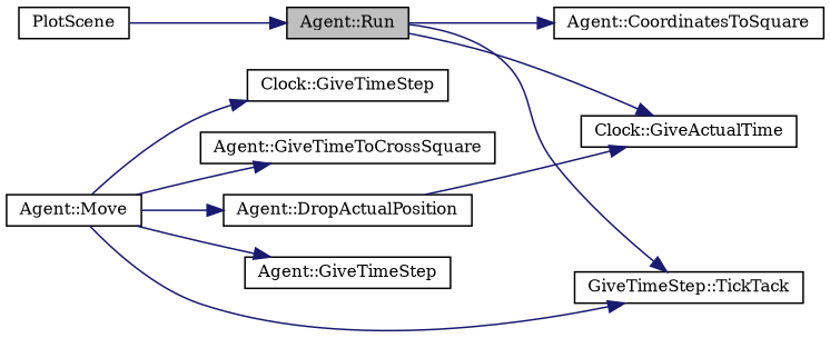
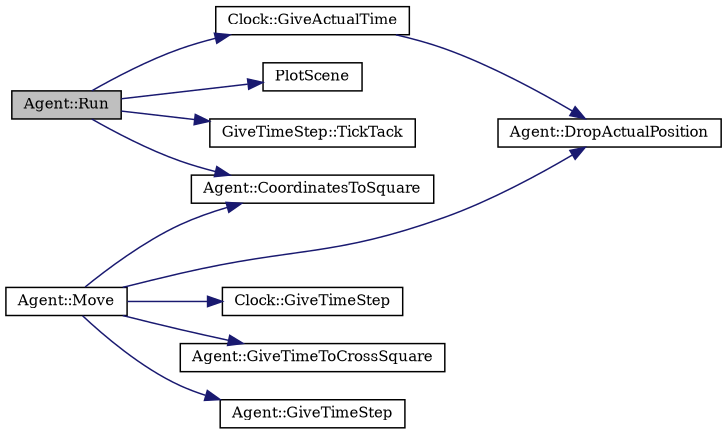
  digraph {
    fontname="DejaVu Serif"
    rankdir=LR
    node [color=black fillcolor=white fontname="DejaVu Serif" fontsize=10 shape=record style=filled]
    edge [color=midnightblue fontname="DejaVu Serif" fontsize=10 labelfontname=FreeSans labelfontsize=10 style=solid]
    n1 [fillcolor=grey75 fontcolor=black height=0.2 label="Agent::Run" width=0.4]
    n2 [height=0.2 label="Clock::GiveActualTime" width=0.4]
    n3 [height=0.2 label=PlotScene width=0.4]
    n4 [height=0.2 label="GiveTimeStep::TickTack" width=0.4]
    n5 [height=0.2 label="Agent::CoordinatesToSquare" width=0.4]
    n6 [height=0.2 label="Agent::Move" width=0.4]
    n7 [height=0.2 label="Agent::DropActualPosition" width=0.4]
    n8 [height=0.2 label="Clock::GiveTimeStep" width=0.4]
    n9 [height=0.2 label="Agent::GiveTimeToCrossSquare" width=0.4]
    n10 [height=0.2 label="Agent::GiveTimeStep" width=0.4]
    n1 -> n2
-   n3 -> n1
+   n1 -> n3
    n1 -> n4
    n1 -> n5
-   n6 -> n4
+   n6 -> n5
    n6 -> n7
    n6 -> n8
    n6 -> n9
    n6 -> n10
-   n7 -> n2
+   n2 -> n7
  }
